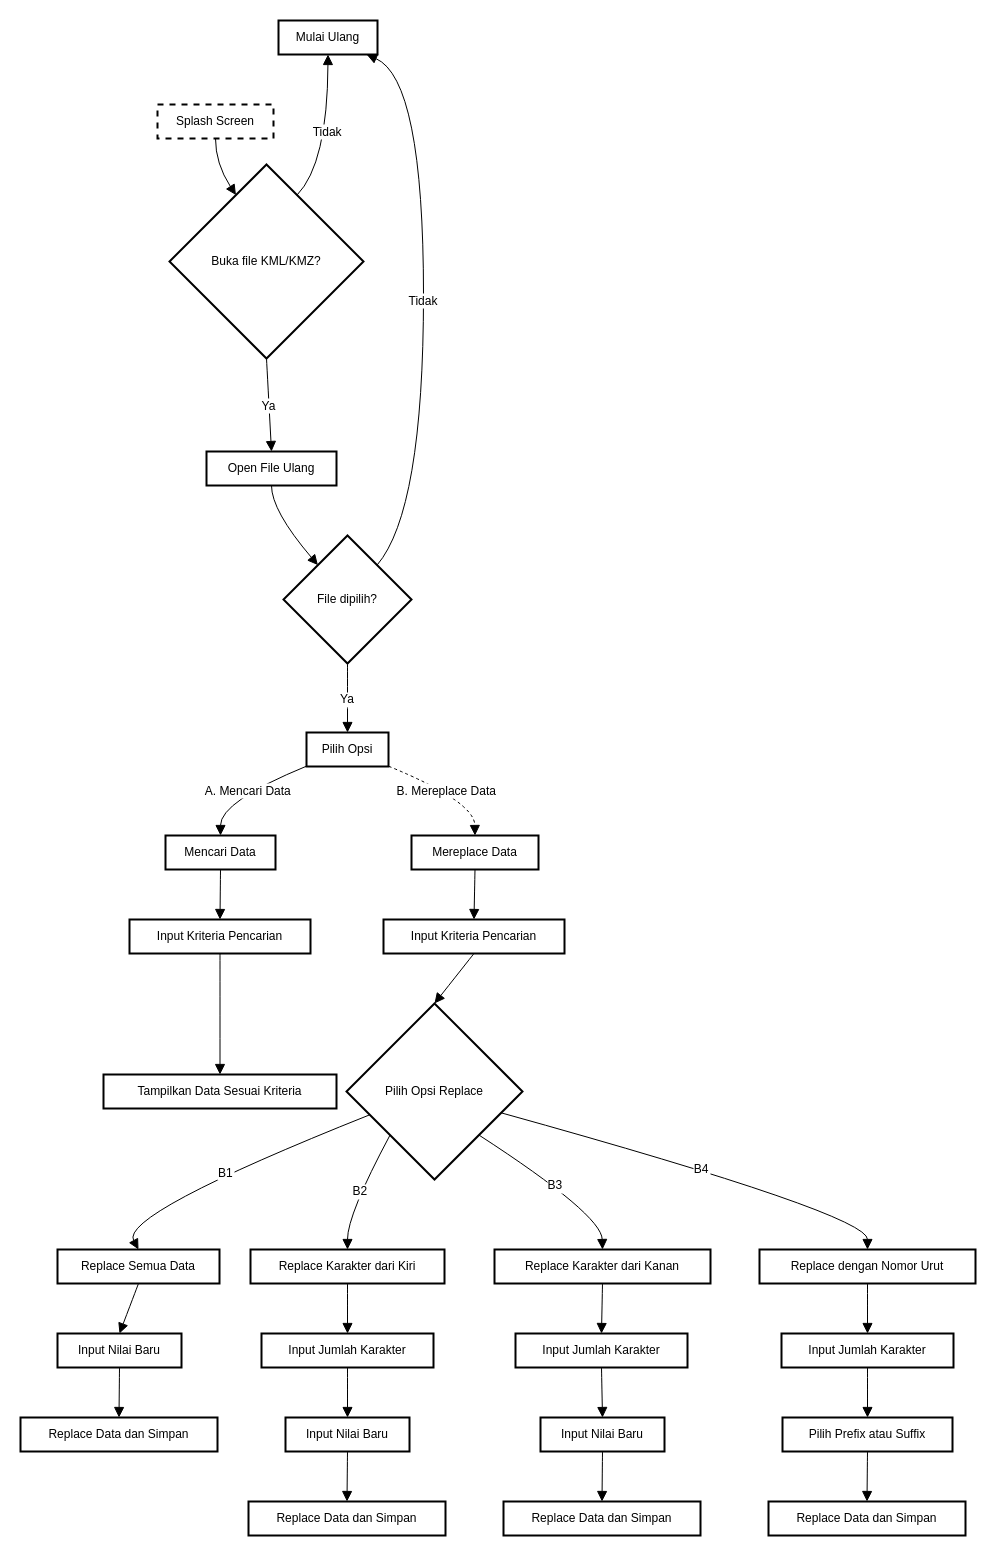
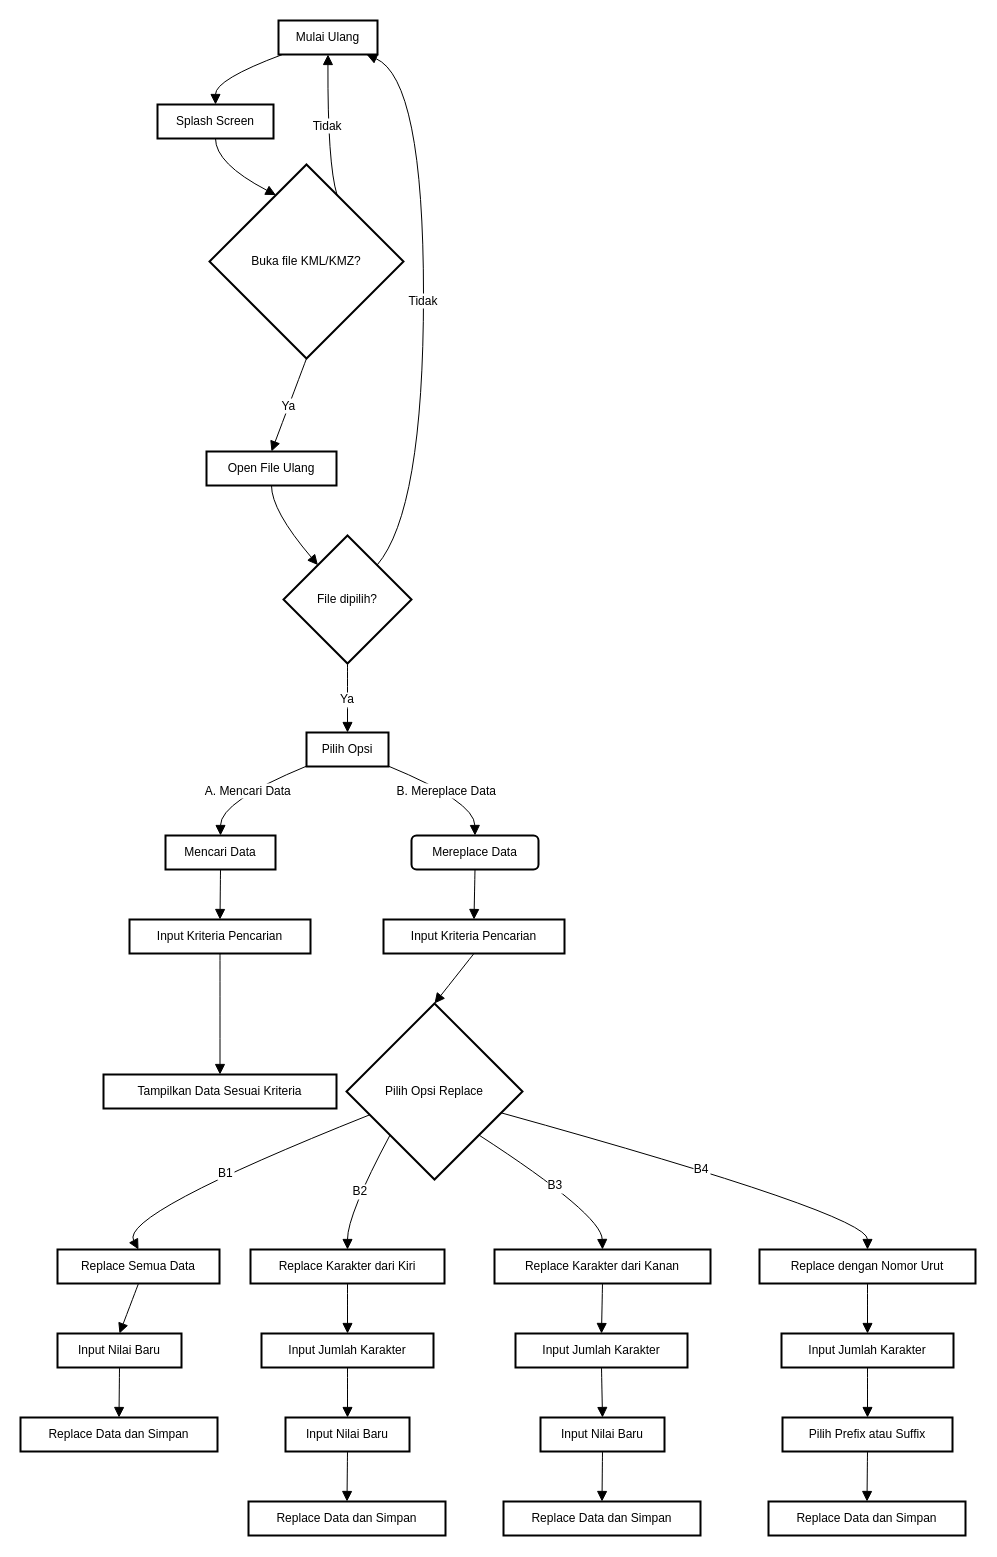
  <mxCell id="0" />
  <mxCell id="1" parent="0" />
  <mxCell id="2" value="Mulai Ulang" style="whiteSpace=wrap;strokeWidth=2;" vertex="1" parent="1"><mxGeometry x="278" y="20" width="99" height="34" as="geometry" /></mxCell>
- <mxCell id="3" value="Splash Screen" style="whiteSpace=wrap;strokeWidth=2;dashed=1;" vertex="1" parent="1"><mxGeometry x="157" y="104" width="116" height="34" as="geometry" /></mxCell>
- <mxCell id="4" value="Buka file KML/KMZ?" style="rhombus;strokeWidth=2;whiteSpace=wrap;" vertex="1" parent="1"><mxGeometry x="169" y="164" width="194" height="194" as="geometry" /></mxCell>
+ <mxCell id="3" value="Splash Screen" style="whiteSpace=wrap;strokeWidth=2;" vertex="1" parent="1"><mxGeometry x="157" y="104" width="116" height="34" as="geometry" /></mxCell>
+ <mxCell id="4" value="Buka file KML/KMZ?" style="rhombus;strokeWidth=2;whiteSpace=wrap;" vertex="1" parent="1"><mxGeometry x="209" y="164" width="194" height="194" as="geometry" /></mxCell>
  <mxCell id="5" value="Open File Ulang" style="whiteSpace=wrap;strokeWidth=2;" vertex="1" parent="1"><mxGeometry x="206" y="451" width="130" height="34" as="geometry" /></mxCell>
  <mxCell id="6" value="File dipilih?" style="rhombus;strokeWidth=2;whiteSpace=wrap;" vertex="1" parent="1"><mxGeometry x="283" y="535" width="128" height="128" as="geometry" /></mxCell>
  <mxCell id="7" value="Pilih Opsi" style="whiteSpace=wrap;strokeWidth=2;" vertex="1" parent="1"><mxGeometry x="306" y="732" width="82" height="34" as="geometry" /></mxCell>
  <mxCell id="8" value="Mencari Data" style="whiteSpace=wrap;strokeWidth=2;" vertex="1" parent="1"><mxGeometry x="165" y="835" width="110" height="34" as="geometry" /></mxCell>
  <mxCell id="9" value="Input Kriteria Pencarian" style="whiteSpace=wrap;strokeWidth=2;" vertex="1" parent="1"><mxGeometry x="129" y="919" width="181" height="34" as="geometry" /></mxCell>
  <mxCell id="10" value="Tampilkan Data Sesuai Kriteria" style="whiteSpace=wrap;strokeWidth=2;" vertex="1" parent="1"><mxGeometry x="103" y="1074" width="233" height="34" as="geometry" /></mxCell>
- <mxCell id="11" value="Mereplace Data" style="whiteSpace=wrap;strokeWidth=2;" vertex="1" parent="1"><mxGeometry x="411" y="835" width="127" height="34" as="geometry" /></mxCell>
+ <mxCell id="11" value="Mereplace Data" style="whiteSpace=wrap;strokeWidth=2;rounded=1;" vertex="1" parent="1"><mxGeometry x="411" y="835" width="127" height="34" as="geometry" /></mxCell>
  <mxCell id="12" value="Input Kriteria Pencarian" style="whiteSpace=wrap;strokeWidth=2;" vertex="1" parent="1"><mxGeometry x="383" y="919" width="181" height="34" as="geometry" /></mxCell>
  <mxCell id="13" value="Pilih Opsi Replace" style="rhombus;strokeWidth=2;whiteSpace=wrap;" vertex="1" parent="1"><mxGeometry x="346" y="1003" width="176" height="176" as="geometry" /></mxCell>
  <mxCell id="14" value="Replace Semua Data" style="whiteSpace=wrap;strokeWidth=2;" vertex="1" parent="1"><mxGeometry x="57" y="1249" width="162" height="34" as="geometry" /></mxCell>
  <mxCell id="15" value="Input Nilai Baru" style="whiteSpace=wrap;strokeWidth=2;" vertex="1" parent="1"><mxGeometry x="57" y="1333" width="124" height="34" as="geometry" /></mxCell>
  <mxCell id="16" value="Replace Data dan Simpan" style="whiteSpace=wrap;strokeWidth=2;" vertex="1" parent="1"><mxGeometry x="20" y="1417" width="197" height="34" as="geometry" /></mxCell>
  <mxCell id="17" value="Replace Karakter dari Kiri" style="whiteSpace=wrap;strokeWidth=2;" vertex="1" parent="1"><mxGeometry x="250" y="1249" width="194" height="34" as="geometry" /></mxCell>
  <mxCell id="18" value="Input Jumlah Karakter" style="whiteSpace=wrap;strokeWidth=2;" vertex="1" parent="1"><mxGeometry x="261" y="1333" width="172" height="34" as="geometry" /></mxCell>
  <mxCell id="19" value="Input Nilai Baru" style="whiteSpace=wrap;strokeWidth=2;" vertex="1" parent="1"><mxGeometry x="285" y="1417" width="124" height="34" as="geometry" /></mxCell>
  <mxCell id="20" value="Replace Data dan Simpan" style="whiteSpace=wrap;strokeWidth=2;" vertex="1" parent="1"><mxGeometry x="248" y="1501" width="197" height="34" as="geometry" /></mxCell>
  <mxCell id="21" value="Replace Karakter dari Kanan" style="whiteSpace=wrap;strokeWidth=2;" vertex="1" parent="1"><mxGeometry x="494" y="1249" width="216" height="34" as="geometry" /></mxCell>
  <mxCell id="22" value="Input Jumlah Karakter" style="whiteSpace=wrap;strokeWidth=2;" vertex="1" parent="1"><mxGeometry x="515" y="1333" width="172" height="34" as="geometry" /></mxCell>
  <mxCell id="23" value="Input Nilai Baru" style="whiteSpace=wrap;strokeWidth=2;" vertex="1" parent="1"><mxGeometry x="540" y="1417" width="124" height="34" as="geometry" /></mxCell>
  <mxCell id="24" value="Replace Data dan Simpan" style="whiteSpace=wrap;strokeWidth=2;" vertex="1" parent="1"><mxGeometry x="503" y="1501" width="197" height="34" as="geometry" /></mxCell>
  <mxCell id="25" value="Replace dengan Nomor Urut" style="whiteSpace=wrap;strokeWidth=2;" vertex="1" parent="1"><mxGeometry x="759" y="1249" width="216" height="34" as="geometry" /></mxCell>
  <mxCell id="26" value="Input Jumlah Karakter" style="whiteSpace=wrap;strokeWidth=2;" vertex="1" parent="1"><mxGeometry x="781" y="1333" width="172" height="34" as="geometry" /></mxCell>
  <mxCell id="27" value="Pilih Prefix atau Suffix" style="whiteSpace=wrap;strokeWidth=2;" vertex="1" parent="1"><mxGeometry x="782" y="1417" width="170" height="34" as="geometry" /></mxCell>
  <mxCell id="28" value="Replace Data dan Simpan" style="whiteSpace=wrap;strokeWidth=2;" vertex="1" parent="1"><mxGeometry x="768" y="1501" width="197" height="34" as="geometry" /></mxCell>
+ <mxCell id="29" value="" style="curved=1;startArrow=none;endArrow=block;exitX=0.04;exitY=1;entryX=0.5;entryY=0;rounded=0;fontSize=12;startSize=8;endSize=8;" edge="1" parent="1" source="2" target="3"><mxGeometry relative="1" as="geometry"><Array as="points"><mxPoint x="215" y="79" /></Array></mxGeometry></mxCell>
  <mxCell id="30" value="" style="curved=1;startArrow=none;endArrow=block;exitX=0.5;exitY=1;entryX=0.27;entryY=0;rounded=0;fontSize=12;startSize=8;endSize=8;" edge="1" parent="1" source="3" target="4"><mxGeometry relative="1" as="geometry"><Array as="points"><mxPoint x="215" y="163" /></Array></mxGeometry></mxCell>
  <mxCell id="31" value="Ya" style="curved=1;startArrow=none;endArrow=block;exitX=0.5;exitY=1;entryX=0.5;entryY=0;rounded=0;fontSize=12;startSize=8;endSize=8;" edge="1" parent="1" source="4" target="5"><mxGeometry relative="1" as="geometry"><Array as="points" /></mxGeometry></mxCell>
  <mxCell id="32" value="" style="curved=1;startArrow=none;endArrow=block;exitX=0.5;exitY=1;entryX=0.07;entryY=0;rounded=0;fontSize=12;startSize=8;endSize=8;" edge="1" parent="1" source="5" target="6"><mxGeometry relative="1" as="geometry"><Array as="points"><mxPoint x="271" y="510" /></Array></mxGeometry></mxCell>
  <mxCell id="33" value="Ya" style="curved=1;startArrow=none;endArrow=block;exitX=0.5;exitY=1;entryX=0.5;entryY=0.01;rounded=0;fontSize=12;startSize=8;endSize=8;" edge="1" parent="1" source="6" target="7"><mxGeometry relative="1" as="geometry"><Array as="points" /></mxGeometry></mxCell>
  <mxCell id="34" value="A. Mencari Data" style="curved=1;startArrow=none;endArrow=block;exitX=0;exitY=0.99;entryX=0.5;entryY=0.01;rounded=0;fontSize=12;startSize=8;endSize=8;" edge="1" parent="1" source="7" target="8"><mxGeometry relative="1" as="geometry"><Array as="points"><mxPoint x="220" y="801" /></Array></mxGeometry></mxCell>
  <mxCell id="35" value="" style="curved=1;startArrow=none;endArrow=block;exitX=0.5;exitY=1.01;entryX=0.5;entryY=0.01;rounded=0;fontSize=12;startSize=8;endSize=8;" edge="1" parent="1" source="8" target="9"><mxGeometry relative="1" as="geometry"><Array as="points" /></mxGeometry></mxCell>
  <mxCell id="36" value="" style="curved=1;startArrow=none;endArrow=block;exitX=0.5;exitY=1.01;entryX=0.5;entryY=0.01;rounded=0;fontSize=12;startSize=8;endSize=8;" edge="1" parent="1" source="9" target="10"><mxGeometry relative="1" as="geometry"><Array as="points" /></mxGeometry></mxCell>
- <mxCell id="37" value="B. Mereplace Data" style="curved=1;startArrow=none;endArrow=block;exitX=1;exitY=0.99;entryX=0.5;entryY=0.01;rounded=0;fontSize=12;startSize=8;endSize=8;dashed=1;" edge="1" parent="1" source="7" target="11"><mxGeometry relative="1" as="geometry"><Array as="points"><mxPoint x="474" y="801" /></Array></mxGeometry></mxCell>
+ <mxCell id="37" value="B. Mereplace Data" style="curved=1;startArrow=none;endArrow=block;exitX=1;exitY=0.99;entryX=0.5;entryY=0.01;rounded=0;fontSize=12;startSize=8;endSize=8;" edge="1" parent="1" source="7" target="11"><mxGeometry relative="1" as="geometry"><Array as="points"><mxPoint x="474" y="801" /></Array></mxGeometry></mxCell>
  <mxCell id="38" value="" style="curved=1;startArrow=none;endArrow=block;exitX=0.5;exitY=1.01;entryX=0.5;entryY=0.01;rounded=0;fontSize=12;startSize=8;endSize=8;" edge="1" parent="1" source="11" target="12"><mxGeometry relative="1" as="geometry"><Array as="points" /></mxGeometry></mxCell>
  <mxCell id="39" value="" style="curved=1;startArrow=none;endArrow=block;exitX=0.5;exitY=1.01;entryX=0.5;entryY=0;rounded=0;fontSize=12;startSize=8;endSize=8;" edge="1" parent="1" source="12" target="13"><mxGeometry relative="1" as="geometry"><Array as="points" /></mxGeometry></mxCell>
  <mxCell id="40" value="B1" style="curved=1;startArrow=none;endArrow=block;exitX=0;exitY=0.68;entryX=0.5;entryY=-0.01;rounded=0;fontSize=12;startSize=8;endSize=8;" edge="1" parent="1" source="13" target="14"><mxGeometry relative="1" as="geometry"><Array as="points"><mxPoint x="119" y="1214" /></Array></mxGeometry></mxCell>
  <mxCell id="41" value="" style="curved=1;startArrow=none;endArrow=block;exitX=0.5;exitY=0.99;entryX=0.5;entryY=-0.01;rounded=0;fontSize=12;startSize=8;endSize=8;" edge="1" parent="1" source="14" target="15"><mxGeometry relative="1" as="geometry"><Array as="points" /></mxGeometry></mxCell>
  <mxCell id="42" value="" style="curved=1;startArrow=none;endArrow=block;exitX=0.5;exitY=0.99;entryX=0.5;entryY=-0.01;rounded=0;fontSize=12;startSize=8;endSize=8;" edge="1" parent="1" source="15" target="16"><mxGeometry relative="1" as="geometry"><Array as="points" /></mxGeometry></mxCell>
  <mxCell id="43" value="B2" style="curved=1;startArrow=none;endArrow=block;exitX=0;exitY=0.99;entryX=0.5;entryY=-0.01;rounded=0;fontSize=12;startSize=8;endSize=8;" edge="1" parent="1" source="13" target="17"><mxGeometry relative="1" as="geometry"><Array as="points"><mxPoint x="347" y="1214" /></Array></mxGeometry></mxCell>
  <mxCell id="44" value="" style="curved=1;startArrow=none;endArrow=block;exitX=0.5;exitY=0.99;entryX=0.5;entryY=-0.01;rounded=0;fontSize=12;startSize=8;endSize=8;" edge="1" parent="1" source="17" target="18"><mxGeometry relative="1" as="geometry"><Array as="points" /></mxGeometry></mxCell>
  <mxCell id="45" value="" style="curved=1;startArrow=none;endArrow=block;exitX=0.5;exitY=0.99;entryX=0.5;entryY=-0.01;rounded=0;fontSize=12;startSize=8;endSize=8;" edge="1" parent="1" source="18" target="19"><mxGeometry relative="1" as="geometry"><Array as="points" /></mxGeometry></mxCell>
  <mxCell id="46" value="" style="curved=1;startArrow=none;endArrow=block;exitX=0.5;exitY=0.99;entryX=0.5;entryY=-0.01;rounded=0;fontSize=12;startSize=8;endSize=8;" edge="1" parent="1" source="19" target="20"><mxGeometry relative="1" as="geometry"><Array as="points" /></mxGeometry></mxCell>
  <mxCell id="47" value="B3" style="curved=1;startArrow=none;endArrow=block;exitX=1;exitY=0.99;entryX=0.5;entryY=-0.01;rounded=0;fontSize=12;startSize=8;endSize=8;" edge="1" parent="1" source="13" target="21"><mxGeometry relative="1" as="geometry"><Array as="points"><mxPoint x="601" y="1214" /></Array></mxGeometry></mxCell>
  <mxCell id="48" value="" style="curved=1;startArrow=none;endArrow=block;exitX=0.5;exitY=0.99;entryX=0.5;entryY=-0.01;rounded=0;fontSize=12;startSize=8;endSize=8;" edge="1" parent="1" source="21" target="22"><mxGeometry relative="1" as="geometry"><Array as="points" /></mxGeometry></mxCell>
  <mxCell id="49" value="" style="curved=1;startArrow=none;endArrow=block;exitX=0.5;exitY=0.99;entryX=0.5;entryY=-0.01;rounded=0;fontSize=12;startSize=8;endSize=8;" edge="1" parent="1" source="22" target="23"><mxGeometry relative="1" as="geometry"><Array as="points" /></mxGeometry></mxCell>
  <mxCell id="50" value="" style="curved=1;startArrow=none;endArrow=block;exitX=0.5;exitY=0.99;entryX=0.5;entryY=-0.01;rounded=0;fontSize=12;startSize=8;endSize=8;" edge="1" parent="1" source="23" target="24"><mxGeometry relative="1" as="geometry"><Array as="points" /></mxGeometry></mxCell>
  <mxCell id="51" value="B4" style="curved=1;startArrow=none;endArrow=block;exitX=1;exitY=0.66;entryX=0.5;entryY=-0.01;rounded=0;fontSize=12;startSize=8;endSize=8;" edge="1" parent="1" source="13" target="25"><mxGeometry relative="1" as="geometry"><Array as="points"><mxPoint x="867" y="1214" /></Array></mxGeometry></mxCell>
  <mxCell id="52" value="" style="curved=1;startArrow=none;endArrow=block;exitX=0.5;exitY=0.99;entryX=0.5;entryY=-0.01;rounded=0;fontSize=12;startSize=8;endSize=8;" edge="1" parent="1" source="25" target="26"><mxGeometry relative="1" as="geometry"><Array as="points" /></mxGeometry></mxCell>
  <mxCell id="53" value="" style="curved=1;startArrow=none;endArrow=block;exitX=0.5;exitY=0.99;entryX=0.5;entryY=-0.01;rounded=0;fontSize=12;startSize=8;endSize=8;" edge="1" parent="1" source="26" target="27"><mxGeometry relative="1" as="geometry"><Array as="points" /></mxGeometry></mxCell>
  <mxCell id="54" value="" style="curved=1;startArrow=none;endArrow=block;exitX=0.5;exitY=0.99;entryX=0.5;entryY=-0.01;rounded=0;fontSize=12;startSize=8;endSize=8;" edge="1" parent="1" source="27" target="28"><mxGeometry relative="1" as="geometry"><Array as="points" /></mxGeometry></mxCell>
  <mxCell id="55" value="Tidak" style="curved=1;startArrow=none;endArrow=block;exitX=0.93;exitY=0;entryX=0.89;entryY=1;rounded=0;fontSize=12;startSize=8;endSize=8;" edge="1" parent="1" source="6" target="2"><mxGeometry relative="1" as="geometry"><Array as="points"><mxPoint x="423" y="510" /><mxPoint x="423" y="79" /></Array></mxGeometry></mxCell>
  <mxCell id="56" value="Tidak" style="curved=1;startArrow=none;endArrow=block;exitX=0.73;exitY=0;entryX=0.5;entryY=1;rounded=0;fontSize=12;startSize=8;endSize=8;" edge="1" parent="1" source="4" target="2"><mxGeometry relative="1" as="geometry"><Array as="points"><mxPoint x="327" y="163" /></Array></mxGeometry></mxCell>
